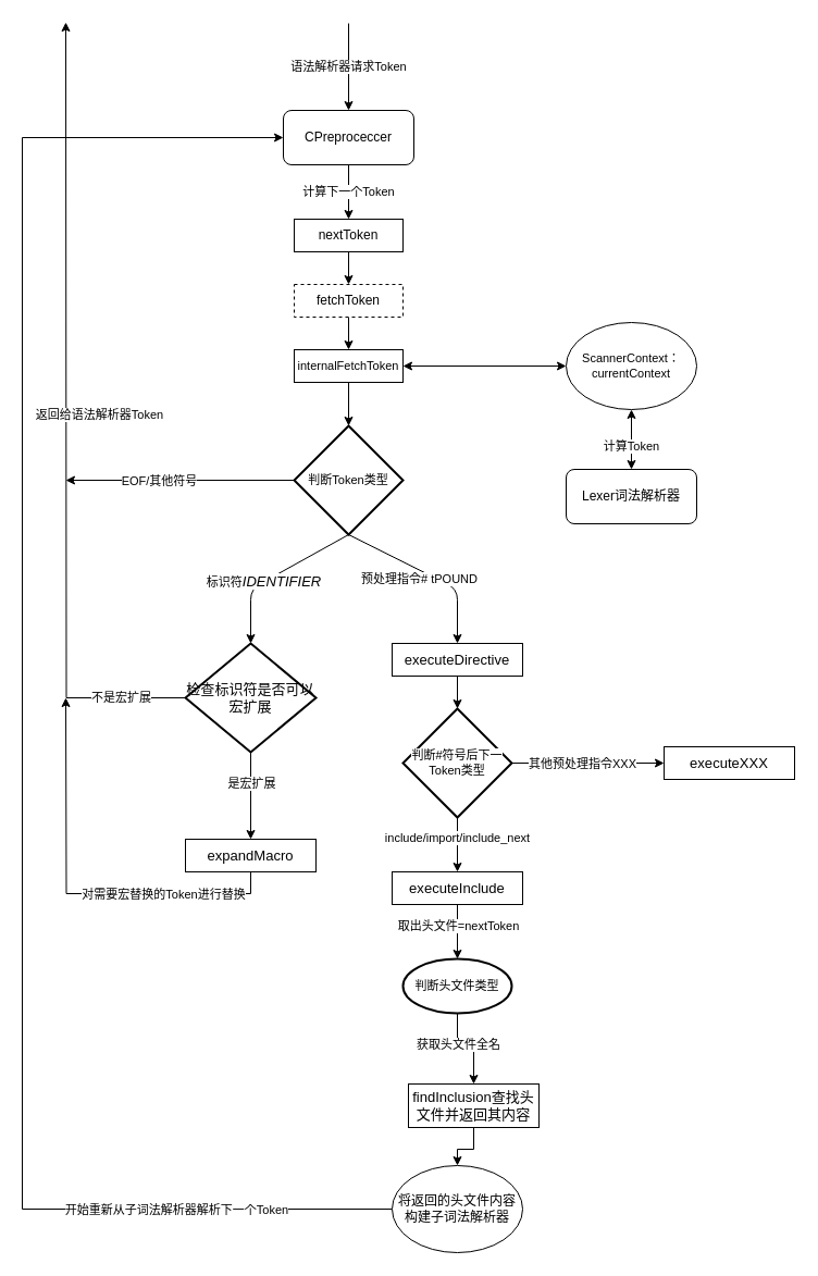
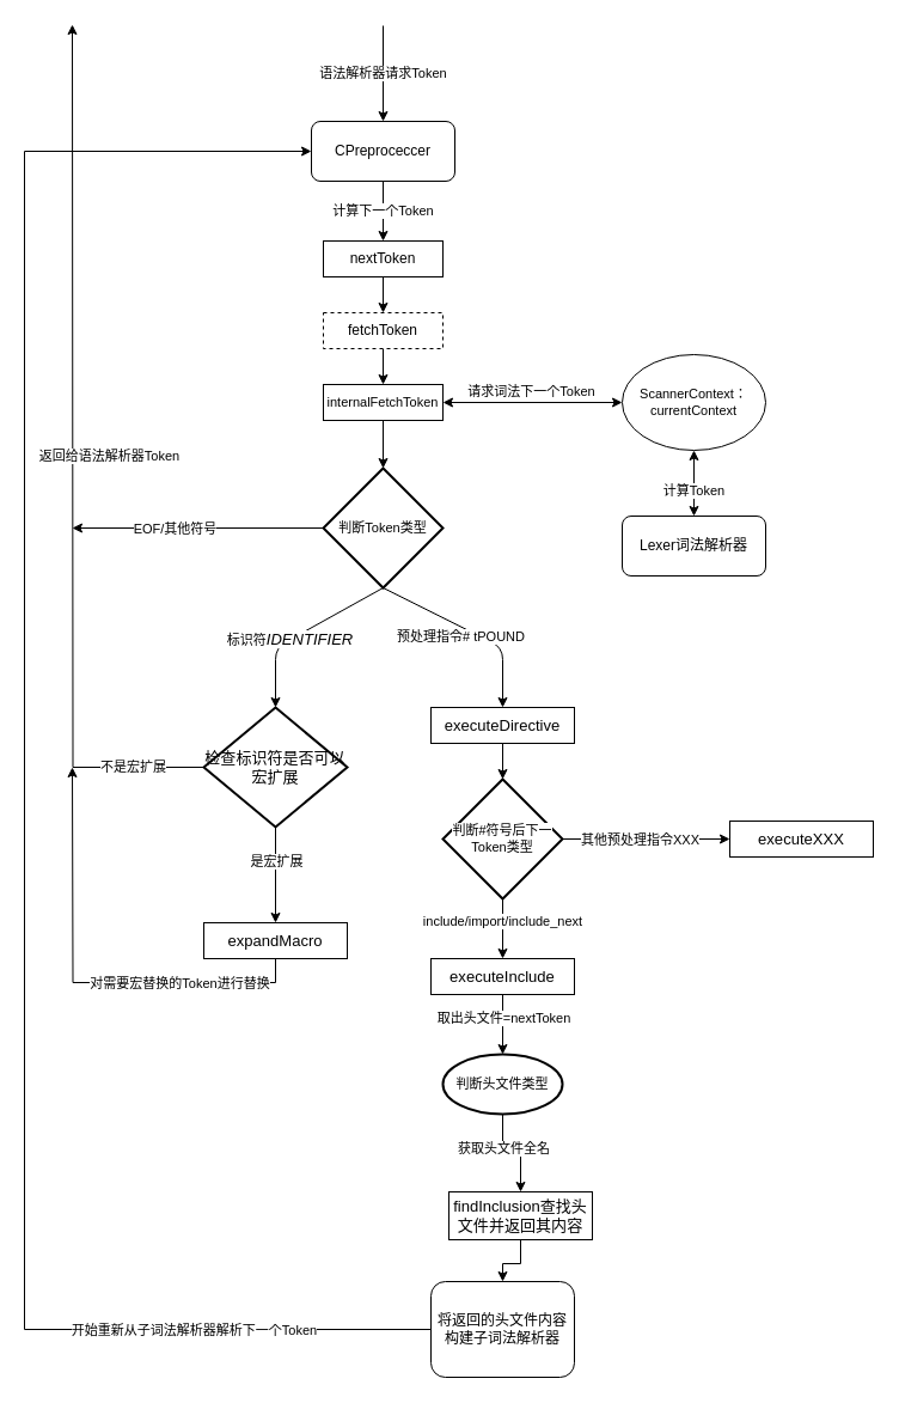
  <mxCell id="0" />
  <mxCell id="1" parent="0" />
  <mxCell id="2" value="计算下一个Token" style="edgeStyle=orthogonalEdgeStyle;rounded=0;orthogonalLoop=1;jettySize=auto;html=1;exitX=0.5;exitY=1;exitDx=0;exitDy=0;entryX=0.5;entryY=0;entryDx=0;entryDy=0;" parent="1" source="3" target="6" edge="1"><mxGeometry relative="1" as="geometry" /></mxCell>
  <mxCell id="3" value="CPreproceccer" style="rounded=1;whiteSpace=wrap;html=1;" parent="1" vertex="1"><mxGeometry x="260" y="101" width="120" height="50" as="geometry" /></mxCell>
  <mxCell id="4" value="语法解析器请求Token" style="endArrow=classic;html=1;" parent="1" edge="1"><mxGeometry width="50" height="50" relative="1" as="geometry"><mxPoint x="320" y="21" as="sourcePoint" /><mxPoint x="320" y="101" as="targetPoint" /></mxGeometry></mxCell>
  <mxCell id="5" style="edgeStyle=orthogonalEdgeStyle;rounded=0;orthogonalLoop=1;jettySize=auto;html=1;exitX=0.5;exitY=1;exitDx=0;exitDy=0;entryX=0.5;entryY=0;entryDx=0;entryDy=0;" parent="1" source="6" target="8" edge="1"><mxGeometry relative="1" as="geometry" /></mxCell>
  <mxCell id="6" value="nextToken" style="rounded=0;whiteSpace=wrap;html=1;" parent="1" vertex="1"><mxGeometry x="270" y="201" width="100" height="30" as="geometry" /></mxCell>
  <mxCell id="7" style="edgeStyle=orthogonalEdgeStyle;rounded=0;orthogonalLoop=1;jettySize=auto;html=1;exitX=0.5;exitY=1;exitDx=0;exitDy=0;entryX=0.5;entryY=0;entryDx=0;entryDy=0;" parent="1" source="8" target="10" edge="1"><mxGeometry relative="1" as="geometry" /></mxCell>
  <mxCell id="8" value="fetchToken" style="rounded=0;whiteSpace=wrap;html=1;dashed=1;" parent="1" vertex="1"><mxGeometry x="270" y="261" width="100" height="30" as="geometry" /></mxCell>
  <mxCell id="9" value="" style="edgeStyle=orthogonalEdgeStyle;rounded=0;orthogonalLoop=1;jettySize=auto;html=1;exitX=0.5;exitY=1;exitDx=0;exitDy=0;entryX=0.5;entryY=0;entryDx=0;entryDy=0;entryPerimeter=0;fontFamily=Helvetica;fontSize=11;fontColor=#000000;" parent="1" source="10" target="19" edge="1"><mxGeometry x="-0.333" relative="1" as="geometry"><mxPoint as="offset" /></mxGeometry></mxCell>
  <mxCell id="10" value="internalFetchToken" style="rounded=0;whiteSpace=wrap;html=1;fontSize=11;" parent="1" vertex="1"><mxGeometry x="270" y="321" width="100" height="30" as="geometry" /></mxCell>
  <mxCell id="11" value="&lt;div style=&quot;font-size: 11px&quot;&gt;ScannerContext：&lt;/div&gt;&lt;div style=&quot;font-size: 11px&quot;&gt;currentContext&lt;/div&gt;" style="ellipse;whiteSpace=wrap;html=1;fontSize=11;fontStyle=0;fontFamily=Helvetica;" parent="1" vertex="1"><mxGeometry x="520" y="296" width="120" height="80" as="geometry" /></mxCell>
  <mxCell id="12" value="" style="endArrow=classic;startArrow=classic;html=1;fontSize=11;entryX=0;entryY=0.5;entryDx=0;entryDy=0;exitX=1;exitY=0.5;exitDx=0;exitDy=0;" parent="1" source="10" target="11" edge="1"><mxGeometry width="50" height="50" relative="1" as="geometry"><mxPoint x="400" y="411" as="sourcePoint" /><mxPoint x="450" y="361" as="targetPoint" /></mxGeometry></mxCell>
+ <mxCell id="13" value="请求词法下一个Token" style="text;html=1;align=center;verticalAlign=middle;resizable=0;points=[];autosize=1;strokeColor=none;fontSize=11;" parent="1" vertex="1"><mxGeometry x="383.5" y="317" width="120" height="20" as="geometry" /></mxCell>
  <mxCell id="14" value="" style="endArrow=classic;startArrow=classic;html=1;fontSize=11;entryX=0.5;entryY=1;entryDx=0;entryDy=0;" parent="1" target="11" edge="1"><mxGeometry width="50" height="50" relative="1" as="geometry"><mxPoint x="580" y="431" as="sourcePoint" /><mxPoint x="610" y="381" as="targetPoint" /></mxGeometry></mxCell>
  <mxCell id="15" value="计算Token" style="edgeLabel;html=1;align=center;verticalAlign=middle;resizable=0;points=[];fontSize=11;fontFamily=Helvetica;fontColor=#000000;" parent="14" vertex="1" connectable="0"><mxGeometry x="-0.184" y="1" relative="1" as="geometry"><mxPoint as="offset" /></mxGeometry></mxCell>
  <mxCell id="16" value="Lexer词法解析器" style="rounded=1;whiteSpace=wrap;html=1;" parent="1" vertex="1"><mxGeometry x="520" y="431" width="120" height="50" as="geometry" /></mxCell>
  <mxCell id="17" style="edgeStyle=orthogonalEdgeStyle;rounded=0;orthogonalLoop=1;jettySize=auto;html=1;fontFamily=Helvetica;fontSize=11;fontColor=#000000;" parent="1" source="19" edge="1"><mxGeometry relative="1" as="geometry"><mxPoint x="60" y="441" as="targetPoint" /></mxGeometry></mxCell>
  <mxCell id="18" value="EOF/其他符号" style="edgeLabel;html=1;align=center;verticalAlign=middle;resizable=0;points=[];fontSize=11;fontFamily=Helvetica;fontColor=#000000;" parent="17" vertex="1" connectable="0"><mxGeometry x="0.404" y="-2" relative="1" as="geometry"><mxPoint x="23" y="2" as="offset" /></mxGeometry></mxCell>
  <mxCell id="19" value="&lt;span style=&quot;background-color: rgb(255 , 255 , 255)&quot;&gt;判断Token类型&lt;/span&gt;" style="strokeWidth=2;html=1;shape=mxgraph.flowchart.decision;whiteSpace=wrap;fontFamily=Helvetica;fontSize=11;fontColor=#000000;" parent="1" vertex="1"><mxGeometry x="270" y="391" width="100" height="100" as="geometry" /></mxCell>
  <mxCell id="20" value="" style="endArrow=classic;html=1;fontFamily=Helvetica;fontSize=11;fontColor=#000000;entryX=0.5;entryY=0;entryDx=0;entryDy=0;entryPerimeter=0;" parent="1" target="48" edge="1"><mxGeometry width="50" height="50" relative="1" as="geometry"><mxPoint x="320" y="491" as="sourcePoint" /><mxPoint x="230" y="591" as="targetPoint" /><Array as="points"><mxPoint x="230" y="541" /></Array></mxGeometry></mxCell>
  <mxCell id="21" value="标识符&lt;span style=&quot;font-style: italic; font-size: 9.8pt;&quot;&gt;IDENTIFIER&lt;/span&gt;" style="edgeLabel;html=1;align=center;verticalAlign=middle;resizable=0;points=[];fontSize=11;fontFamily=Helvetica;labelBackgroundColor=#FFFFFF;" parent="20" vertex="1" connectable="0"><mxGeometry x="0.166" y="-1" relative="1" as="geometry"><mxPoint as="offset" /></mxGeometry></mxCell>
  <mxCell id="22" style="edgeStyle=orthogonalEdgeStyle;rounded=0;orthogonalLoop=1;jettySize=auto;html=1;fontFamily=Helvetica;fontSize=11;fontColor=#000000;entryX=0.5;entryY=0;entryDx=0;entryDy=0;entryPerimeter=0;" parent="1" source="23" target="30" edge="1"><mxGeometry relative="1" as="geometry"><mxPoint x="420" y="681" as="targetPoint" /></mxGeometry></mxCell>
  <mxCell id="23" value="&lt;div style=&quot;font-size: 9.8pt;&quot;&gt;&lt;span style=&quot;&quot;&gt;executeDirective&lt;/span&gt;&lt;/div&gt;" style="rounded=0;whiteSpace=wrap;html=1;fontFamily=Helvetica;fontSize=11;" parent="1" vertex="1"><mxGeometry x="360" y="591" width="120" height="30" as="geometry" /></mxCell>
  <mxCell id="24" value="" style="endArrow=classic;html=1;fontFamily=Helvetica;fontSize=11;fontColor=#000000;exitX=0.5;exitY=1;exitDx=0;exitDy=0;exitPerimeter=0;entryX=0.5;entryY=0;entryDx=0;entryDy=0;" parent="1" source="19" target="23" edge="1"><mxGeometry width="50" height="50" relative="1" as="geometry"><mxPoint x="340" y="561" as="sourcePoint" /><mxPoint x="390" y="511" as="targetPoint" /><Array as="points"><mxPoint x="420" y="541" /></Array></mxGeometry></mxCell>
  <mxCell id="25" value="预处理指令# tPOUND" style="edgeLabel;html=1;align=center;verticalAlign=middle;resizable=0;points=[];fontSize=11;fontFamily=Helvetica;fontColor=#000000;" parent="1" vertex="1" connectable="0"><mxGeometry x="384.003" y="531.001" as="geometry" /></mxCell>
  <mxCell id="26" style="edgeStyle=orthogonalEdgeStyle;rounded=0;orthogonalLoop=1;jettySize=auto;html=1;exitX=0.5;exitY=1;exitDx=0;exitDy=0;exitPerimeter=0;entryX=0.5;entryY=0;entryDx=0;entryDy=0;fontFamily=Helvetica;fontSize=11;fontColor=#000000;" parent="1" source="30" target="33" edge="1"><mxGeometry relative="1" as="geometry" /></mxCell>
  <mxCell id="27" value="include/import/include_next" style="edgeLabel;html=1;align=center;verticalAlign=middle;resizable=0;points=[];fontSize=11;fontFamily=Helvetica;fontColor=#000000;" parent="26" vertex="1" connectable="0"><mxGeometry x="-0.264" y="-1" relative="1" as="geometry"><mxPoint as="offset" /></mxGeometry></mxCell>
  <mxCell id="28" style="edgeStyle=orthogonalEdgeStyle;rounded=0;orthogonalLoop=1;jettySize=auto;html=1;exitX=1;exitY=0.5;exitDx=0;exitDy=0;exitPerimeter=0;fontFamily=Helvetica;fontSize=11;fontColor=#000000;" parent="1" source="30" edge="1"><mxGeometry relative="1" as="geometry"><mxPoint x="610" y="701" as="targetPoint" /></mxGeometry></mxCell>
  <mxCell id="29" value="其他预处理指令XXX" style="edgeLabel;html=1;align=center;verticalAlign=middle;resizable=0;points=[];fontSize=11;fontFamily=Helvetica;fontColor=#000000;" parent="28" vertex="1" connectable="0"><mxGeometry x="-0.343" y="1" relative="1" as="geometry"><mxPoint x="18" y="1" as="offset" /></mxGeometry></mxCell>
  <mxCell id="30" value="&lt;span style=&quot;background-color: rgb(255 , 255 , 255)&quot;&gt;判断#符号后下一Token类型&lt;/span&gt;" style="strokeWidth=2;html=1;shape=mxgraph.flowchart.decision;whiteSpace=wrap;fontFamily=Helvetica;fontSize=11;fontColor=#000000;" parent="1" vertex="1"><mxGeometry x="370" y="651" width="100" height="100" as="geometry" /></mxCell>
  <mxCell id="31" style="edgeStyle=orthogonalEdgeStyle;rounded=0;orthogonalLoop=1;jettySize=auto;html=1;exitX=0.5;exitY=1;exitDx=0;exitDy=0;entryX=0.5;entryY=0;entryDx=0;entryDy=0;entryPerimeter=0;fontFamily=Helvetica;fontSize=11;fontColor=#000000;" parent="1" source="33" target="36" edge="1"><mxGeometry relative="1" as="geometry" /></mxCell>
  <mxCell id="32" value="取出头文件=nextToken" style="edgeLabel;html=1;align=center;verticalAlign=middle;resizable=0;points=[];fontSize=11;fontFamily=Helvetica;fontColor=#000000;" parent="31" vertex="1" connectable="0"><mxGeometry x="-0.24" relative="1" as="geometry"><mxPoint as="offset" /></mxGeometry></mxCell>
  <mxCell id="33" value="&lt;span style=&quot;font-size: 13.067px&quot;&gt;executeInclude&lt;/span&gt;" style="rounded=0;whiteSpace=wrap;html=1;fontFamily=Helvetica;fontSize=11;" parent="1" vertex="1"><mxGeometry x="360" y="801" width="120" height="30" as="geometry" /></mxCell>
  <mxCell id="34" style="edgeStyle=orthogonalEdgeStyle;rounded=0;orthogonalLoop=1;jettySize=auto;html=1;fontFamily=Helvetica;fontSize=11;fontColor=#000000;entryX=0.5;entryY=0;entryDx=0;entryDy=0;" parent="1" source="36" target="38" edge="1"><mxGeometry relative="1" as="geometry"><mxPoint x="420" y="981" as="targetPoint" /></mxGeometry></mxCell>
  <mxCell id="35" value="获取头文件全名" style="edgeLabel;html=1;align=center;verticalAlign=middle;resizable=0;points=[];fontSize=11;fontFamily=Helvetica;fontColor=#000000;" parent="34" vertex="1" connectable="0"><mxGeometry x="-0.303" relative="1" as="geometry"><mxPoint as="offset" /></mxGeometry></mxCell>
  <mxCell id="36" value="判断头文件类型" style="strokeWidth=2;html=1;shape=mxgraph.flowchart.start_1;whiteSpace=wrap;labelBackgroundColor=#FFFFFF;fontFamily=Helvetica;fontSize=11;fontColor=#000000;" parent="1" vertex="1"><mxGeometry x="370" y="881" width="100" height="50" as="geometry" /></mxCell>
  <mxCell id="37" style="edgeStyle=orthogonalEdgeStyle;rounded=0;orthogonalLoop=1;jettySize=auto;html=1;fontFamily=Helvetica;fontSize=11;fontColor=#000000;entryX=0.5;entryY=0;entryDx=0;entryDy=0;" parent="1" source="38" edge="1" target="42"><mxGeometry relative="1" as="geometry"><mxPoint x="420" y="1061" as="targetPoint" /></mxGeometry></mxCell>
  <mxCell id="38" value="&lt;span style=&quot;font-size: 13.067px&quot;&gt;findInclusion查找头文件并返回其内容&lt;/span&gt;" style="rounded=0;whiteSpace=wrap;html=1;fontFamily=Helvetica;fontSize=11;" parent="1" vertex="1"><mxGeometry x="375" y="996" width="120" height="40" as="geometry" /></mxCell>
  <mxCell id="39" value="&lt;span style=&quot;font-size: 13.067px&quot;&gt;executeXXX&lt;/span&gt;" style="rounded=0;whiteSpace=wrap;html=1;fontFamily=Helvetica;fontSize=11;" parent="1" vertex="1"><mxGeometry x="610" y="686" width="120" height="30" as="geometry" /></mxCell>
  <mxCell id="40" style="edgeStyle=orthogonalEdgeStyle;rounded=0;orthogonalLoop=1;jettySize=auto;html=1;fontFamily=Helvetica;entryX=0;entryY=0.5;entryDx=0;entryDy=0;" edge="1" parent="1" source="42" target="3"><mxGeometry relative="1" as="geometry"><mxPoint x="80" y="111" as="targetPoint" /><Array as="points"><mxPoint x="20" y="1111" /><mxPoint x="20" y="126" /></Array></mxGeometry></mxCell>
  <mxCell id="41" value="开始重新从子词法解析器解析下一个Token" style="edgeLabel;html=1;align=center;verticalAlign=middle;resizable=0;points=[];fontFamily=Helvetica;" vertex="1" connectable="0" parent="40"><mxGeometry x="-0.746" relative="1" as="geometry"><mxPoint as="offset" /></mxGeometry></mxCell>
- <mxCell id="42" value="将返回的头文件内容构建子词法解析器" style="ellipse;whiteSpace=wrap;html=1;fontFamily=Helvetica;" vertex="1" parent="1"><mxGeometry x="360" y="1071" width="120" height="80" as="geometry" /></mxCell>
+ <mxCell id="42" value="将返回的头文件内容构建子词法解析器" style="whiteSpace=wrap;html=1;fontFamily=Helvetica;rounded=1;" vertex="1" parent="1"><mxGeometry x="360" y="1071" width="120" height="80" as="geometry" /></mxCell>
  <mxCell id="43" style="edgeStyle=orthogonalEdgeStyle;rounded=0;orthogonalLoop=1;jettySize=auto;html=1;fontFamily=Helvetica;" edge="1" parent="1" source="48"><mxGeometry relative="1" as="geometry"><mxPoint x="60" y="20.048" as="targetPoint" /></mxGeometry></mxCell>
  <mxCell id="44" value="不是宏扩展" style="edgeLabel;html=1;align=center;verticalAlign=middle;resizable=0;points=[];fontFamily=Helvetica;rotation=0;" vertex="1" connectable="0" parent="43"><mxGeometry x="-0.114" relative="1" as="geometry"><mxPoint x="50" y="214" as="offset" /></mxGeometry></mxCell>
  <mxCell id="45" value="返回给语法解析器Token" style="edgeLabel;html=1;align=center;verticalAlign=middle;resizable=0;points=[];fontFamily=Helvetica;" vertex="1" connectable="0" parent="43"><mxGeometry x="-0.442" y="2" relative="1" as="geometry"><mxPoint x="32" y="-166" as="offset" /></mxGeometry></mxCell>
  <mxCell id="46" style="edgeStyle=orthogonalEdgeStyle;rounded=0;orthogonalLoop=1;jettySize=auto;html=1;fontFamily=Helvetica;entryX=0.5;entryY=0;entryDx=0;entryDy=0;" edge="1" parent="1" source="48" target="51"><mxGeometry relative="1" as="geometry"><mxPoint x="230" y="751" as="targetPoint" /><Array as="points" /></mxGeometry></mxCell>
  <mxCell id="47" value="是宏扩展" style="edgeLabel;html=1;align=center;verticalAlign=middle;resizable=0;points=[];fontFamily=Helvetica;" vertex="1" connectable="0" parent="46"><mxGeometry x="-0.684" relative="1" as="geometry"><mxPoint y="15" as="offset" /></mxGeometry></mxCell>
  <mxCell id="48" value="&lt;span style=&quot;font-size: 13.067px&quot;&gt;检查标识符是否可以宏扩展&lt;/span&gt;" style="strokeWidth=2;html=1;shape=mxgraph.flowchart.decision;whiteSpace=wrap;fontFamily=Helvetica;fontSize=11;fontColor=#000000;" vertex="1" parent="1"><mxGeometry x="170" y="591" width="120" height="100" as="geometry" /></mxCell>
  <mxCell id="49" style="edgeStyle=orthogonalEdgeStyle;rounded=0;orthogonalLoop=1;jettySize=auto;html=1;exitX=0.5;exitY=1;exitDx=0;exitDy=0;fontFamily=Helvetica;" edge="1" parent="1" source="51"><mxGeometry relative="1" as="geometry"><mxPoint x="60" y="641" as="targetPoint" /></mxGeometry></mxCell>
  <mxCell id="50" value="对需要宏替换的Token进行替换" style="edgeLabel;html=1;align=center;verticalAlign=middle;resizable=0;points=[];fontFamily=Helvetica;" vertex="1" connectable="0" parent="49"><mxGeometry x="-0.24" relative="1" as="geometry"><mxPoint x="39" as="offset" /></mxGeometry></mxCell>
  <mxCell id="51" value="&lt;span style=&quot;font-size: 13.067px&quot;&gt;expandMacro&lt;/span&gt;" style="rounded=0;whiteSpace=wrap;html=1;fontFamily=Helvetica;fontSize=11;" vertex="1" parent="1"><mxGeometry x="170" y="771" width="120" height="30" as="geometry" /></mxCell>
